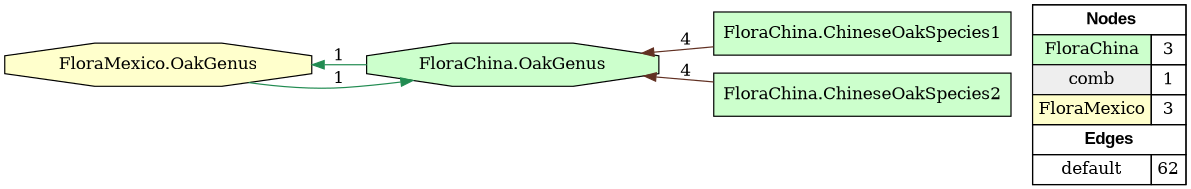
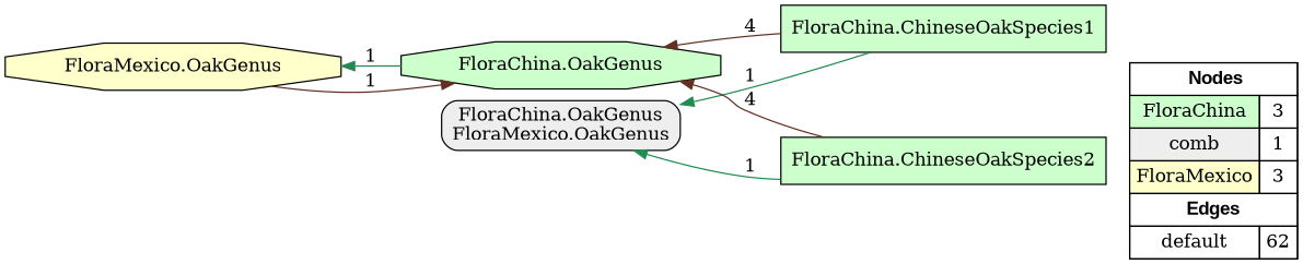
  digraph {
    rankdir=RL
    node [fillcolor="#CCFFCC" shape=box style=filled]
    edge [arrowhead=normal color="#218b51" constraint=true style=solid]
    n1 [fillcolor=white label=<   <TABLE BORDER="0" CELLBORDER="1" CELLSPACING="0" CELLPADDING="4">  <TR> <TD COLSPAN="2"><font face="Arial Black"> Nodes</font></TD> </TR>  <TR>   <TD bgcolor="#CCFFCC">FloraChina</TD>   <TD>3</TD>   </TR>  <TR>   <TD bgcolor="#EEEEEE">comb</TD>   <TD>1</TD>   </TR>  <TR>   <TD bgcolor="#FFFFCC">FloraMexico</TD>   <TD>3</TD>   </TR>  <TR> <TD COLSPAN="2"><font face = "Arial Black"> Edges </font></TD> </TR>  <TR>   <TD><font color ="#000000">default</font></TD>   <TD>62</TD>   </TR>  </TABLE>   > margin=0]
    "FloraChina.OakGenus" [shape=octagon]
    "FloraMexico.OakGenus" [fillcolor="#FFFFCC" shape=octagon]
    "FloraChina.ChineseOakSpecies1"
+   "FloraChina.OakGenus\nFloraMexico.OakGenus" [fillcolor="#EEEEEE" style="filled,rounded"]
    "FloraChina.ChineseOakSpecies2"
    subgraph sub_1 {
      rank=source
      n1
    }
    "FloraChina.OakGenus" -> "FloraMexico.OakGenus" [label=1]
-   "FloraMexico.OakGenus" -> "FloraChina.OakGenus" [label=1]
+   "FloraMexico.OakGenus" -> "FloraChina.OakGenus" [color="#613022" label=1]
    "FloraChina.ChineseOakSpecies1" -> "FloraChina.OakGenus" [color="#613022" label=4]
+   "FloraChina.ChineseOakSpecies1" -> "FloraChina.OakGenus\nFloraMexico.OakGenus" [label=1]
    "FloraChina.ChineseOakSpecies2" -> "FloraChina.OakGenus" [color="#613022" label=4]
+   "FloraChina.ChineseOakSpecies2" -> "FloraChina.OakGenus\nFloraMexico.OakGenus" [label=1]
  }
